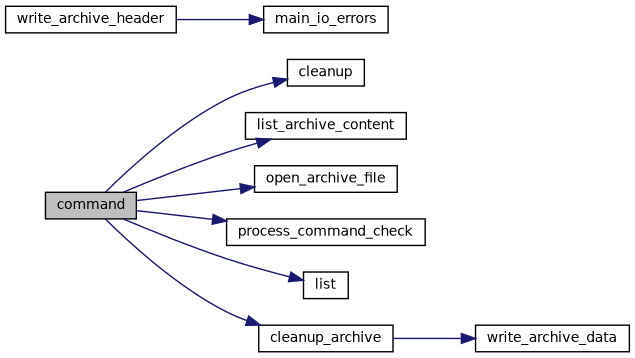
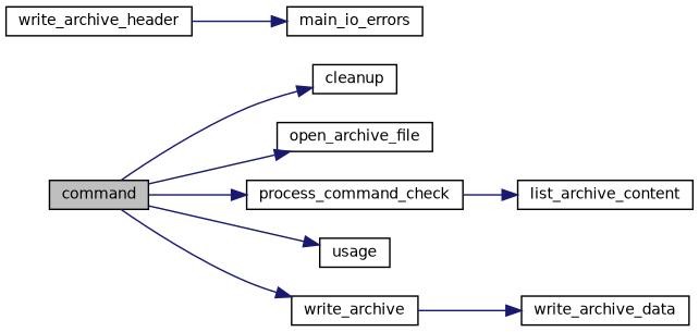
  digraph {
    rankdir=LR
    node [color=black fillcolor=white fontname=Helvetica fontsize=10 shape=record style=filled]
    edge [color=midnightblue fontname=Helvetica fontsize=10 labelfontname=Helvetica labelfontsize=10 style=solid]
    n1 [fillcolor=grey75 fontcolor=black height=0.2 label=command width=0.4]
    n2 [height=0.2 label=cleanup width=0.4]
    n3 [height=0.2 label=list_archive_content width=0.4]
    n4 [height=0.2 label=open_archive_file width=0.4]
    n5 [height=0.2 label=process_command_check width=0.4]
-   n6 [height=0.2 label=list width=0.4]
-   n7 [height=0.2 label=cleanup_archive width=0.4]
+   n6 [height=0.2 label=usage width=0.4]
+   n7 [height=0.2 label=write_archive width=0.4]
    n8 [height=0.2 label=write_archive_data width=0.4]
    n9 [height=0.2 label=write_archive_header width=0.4]
    n10 [height=0.2 label=main_io_errors width=0.4]
    n1 -> n2
-   n1 -> n3
+   n5 -> n3
    n1 -> n4
    n1 -> n5
    n1 -> n6
    n1 -> n7
    n7 -> n8
    n9 -> n10
  }
